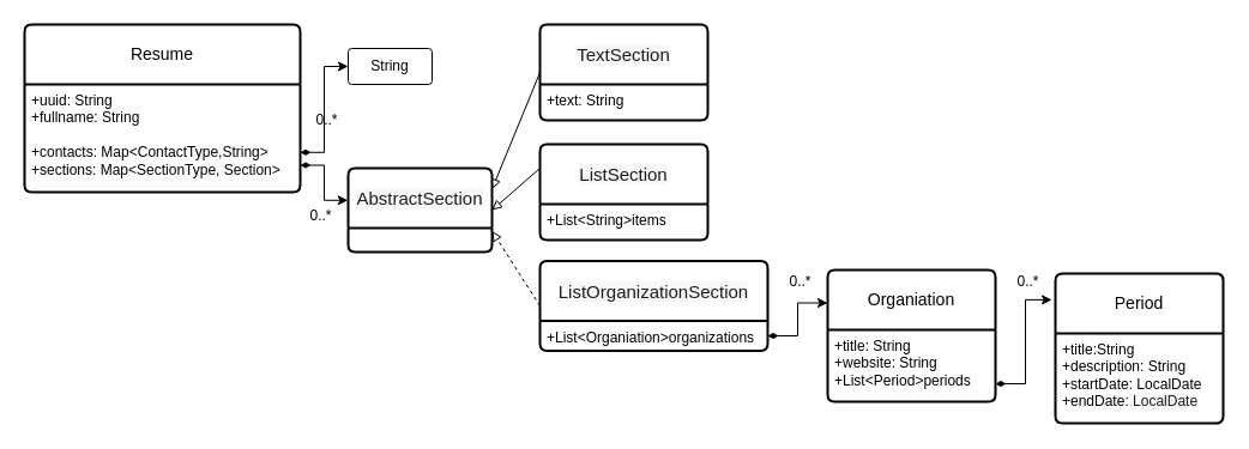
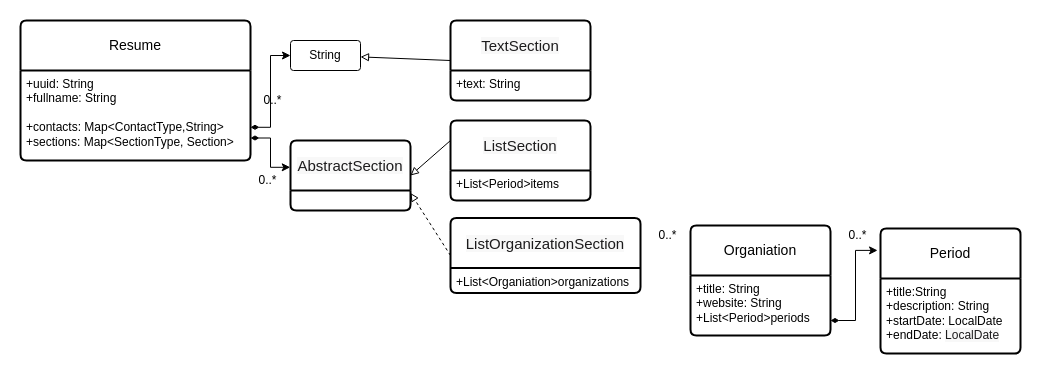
  <mxCell id="0" />
  <mxCell id="1" parent="0" />
  <mxCell id="2" value="Resume" style="swimlane;childLayout=stackLayout;horizontal=1;startSize=50;horizontalStack=0;rounded=1;fontSize=14;fontStyle=0;strokeWidth=2;resizeParent=0;resizeLast=1;shadow=0;dashed=0;align=center;arcSize=4;whiteSpace=wrap;html=1;" parent="1" vertex="1"><mxGeometry x="20" y="20" width="230" height="140" as="geometry" /></mxCell>
  <mxCell id="3" value="+uuid: String&lt;br&gt;+fullname: String&lt;br&gt;&lt;br&gt;+contacts: Map&amp;lt;ContactType,String&amp;gt;&lt;br&gt;+sections: Map&amp;lt;SectionType, Section&amp;gt;" style="align=left;strokeColor=none;fillColor=none;spacingLeft=4;fontSize=12;verticalAlign=top;resizable=0;rotatable=0;part=1;html=1;" parent="2" vertex="1"><mxGeometry y="50" width="230" height="90" as="geometry" /></mxCell>
- <mxCell id="4" style="rounded=0;orthogonalLoop=1;jettySize=auto;html=1;exitX=0;exitY=0.5;exitDx=0;exitDy=0;entryX=1;entryY=0.25;entryDx=0;entryDy=0;endArrow=block;endFill=0;" parent="1" source="5" target="10" edge="1"><mxGeometry relative="1" as="geometry" /></mxCell>
+ <mxCell id="4" style="rounded=0;orthogonalLoop=1;jettySize=auto;html=1;exitX=0;exitY=0.5;exitDx=0;exitDy=0;endArrow=block;endFill=0;" parent="1" source="5" target="7" edge="1"><mxGeometry relative="1" as="geometry" /></mxCell>
  <mxCell id="5" value="&lt;span style=&quot;box-sizing: inherit; color: rgb(29, 28, 29); font-family: Slack-Lato, Slack-Fractions, appleLogo, sans-serif; font-size: 15px; font-variant-ligatures: common-ligatures; text-align: left; background-color: rgb(248, 248, 248);&quot; data-stringify-type=&quot;bold&quot;&gt;TextSection&lt;/span&gt;" style="swimlane;childLayout=stackLayout;horizontal=1;startSize=50;horizontalStack=0;rounded=1;fontSize=14;fontStyle=0;strokeWidth=2;resizeParent=0;resizeLast=1;shadow=0;dashed=0;align=center;arcSize=4;whiteSpace=wrap;html=1;" parent="1" vertex="1"><mxGeometry x="450" y="20" width="140" height="80" as="geometry" /></mxCell>
  <mxCell id="6" value="+text: String" style="align=left;strokeColor=none;fillColor=none;spacingLeft=4;fontSize=12;verticalAlign=top;resizable=0;rotatable=0;part=1;html=1;" parent="5" vertex="1"><mxGeometry y="50" width="140" height="30" as="geometry" /></mxCell>
  <mxCell id="7" value="String" style="rounded=1;arcSize=10;whiteSpace=wrap;html=1;align=center;" parent="1" vertex="1"><mxGeometry x="290" y="40" width="70" height="30" as="geometry" /></mxCell>
  <mxCell id="8" style="edgeStyle=orthogonalEdgeStyle;rounded=0;orthogonalLoop=1;jettySize=auto;html=1;exitX=1;exitY=0.631;exitDx=0;exitDy=0;entryX=0;entryY=0.5;entryDx=0;entryDy=0;exitPerimeter=0;startArrow=diamondThin;startFill=1;" parent="1" source="3" target="7" edge="1"><mxGeometry relative="1" as="geometry" /></mxCell>
  <mxCell id="9" value="0..*" style="text;html=1;strokeColor=none;fillColor=none;align=center;verticalAlign=middle;whiteSpace=wrap;rounded=0;" parent="1" vertex="1"><mxGeometry x="255" y="90" width="35" height="20" as="geometry" /></mxCell>
  <mxCell id="10" value="&lt;span style=&quot;box-sizing: inherit; color: rgb(29, 28, 29); font-family: Slack-Lato, Slack-Fractions, appleLogo, sans-serif; font-size: 15px; font-variant-ligatures: common-ligatures; text-align: left; background-color: rgb(248, 248, 248);&quot; data-stringify-type=&quot;bold&quot;&gt;AbstractSection&lt;/span&gt;" style="swimlane;childLayout=stackLayout;horizontal=1;startSize=50;horizontalStack=0;rounded=1;fontSize=14;fontStyle=0;strokeWidth=2;resizeParent=0;resizeLast=1;shadow=0;dashed=0;align=center;arcSize=4;whiteSpace=wrap;html=1;" parent="1" vertex="1"><mxGeometry x="290" y="140" width="120" height="70" as="geometry" /></mxCell>
  <mxCell id="11" style="edgeStyle=orthogonalEdgeStyle;rounded=0;orthogonalLoop=1;jettySize=auto;html=1;exitX=1;exitY=0.75;exitDx=0;exitDy=0;entryX=-0.002;entryY=0.383;entryDx=0;entryDy=0;entryPerimeter=0;startArrow=diamondThin;startFill=1;" parent="1" source="3" target="10" edge="1"><mxGeometry relative="1" as="geometry" /></mxCell>
  <mxCell id="12" value="0..*" style="text;html=1;strokeColor=none;fillColor=none;align=center;verticalAlign=middle;whiteSpace=wrap;rounded=0;" parent="1" vertex="1"><mxGeometry x="250" y="170" width="35" height="20" as="geometry" /></mxCell>
  <mxCell id="13" style="rounded=0;orthogonalLoop=1;jettySize=auto;html=1;exitX=0;exitY=0.25;exitDx=0;exitDy=0;entryX=1;entryY=0.5;entryDx=0;entryDy=0;endArrow=block;endFill=0;" parent="1" source="14" target="10" edge="1"><mxGeometry relative="1" as="geometry" /></mxCell>
  <mxCell id="14" value="&lt;span style=&quot;box-sizing: inherit; color: rgb(29, 28, 29); font-family: Slack-Lato, Slack-Fractions, appleLogo, sans-serif; font-size: 15px; font-variant-ligatures: common-ligatures; text-align: left; background-color: rgb(248, 248, 248);&quot; data-stringify-type=&quot;bold&quot;&gt;ListSection&lt;/span&gt;" style="swimlane;childLayout=stackLayout;horizontal=1;startSize=50;horizontalStack=0;rounded=1;fontSize=14;fontStyle=0;strokeWidth=2;resizeParent=0;resizeLast=1;shadow=0;dashed=0;align=center;arcSize=4;whiteSpace=wrap;html=1;" parent="1" vertex="1"><mxGeometry x="450" y="120" width="140" height="80" as="geometry" /></mxCell>
- <mxCell id="15" value="+List&amp;lt;String&amp;gt;items" style="align=left;strokeColor=none;fillColor=none;spacingLeft=4;fontSize=12;verticalAlign=top;resizable=0;rotatable=0;part=1;html=1;" parent="14" vertex="1"><mxGeometry y="50" width="140" height="30" as="geometry" /></mxCell>
+ <mxCell id="15" value="+List&amp;lt;Period&amp;gt;items" style="align=left;strokeColor=none;fillColor=none;spacingLeft=4;fontSize=12;verticalAlign=top;resizable=0;rotatable=0;part=1;html=1;" parent="14" vertex="1"><mxGeometry y="50" width="140" height="30" as="geometry" /></mxCell>
  <mxCell id="16" value="Period" style="swimlane;childLayout=stackLayout;horizontal=1;startSize=50;horizontalStack=0;rounded=1;fontSize=14;fontStyle=0;strokeWidth=2;resizeParent=0;resizeLast=1;shadow=0;dashed=0;align=center;arcSize=4;whiteSpace=wrap;html=1;" parent="1" vertex="1"><mxGeometry x="880" y="228" width="140" height="125" as="geometry" /></mxCell>
  <mxCell id="17" value="+title:String&lt;br&gt;+description: String&lt;br&gt;+startDate:&amp;nbsp;LocalDate&lt;br&gt;&lt;font style=&quot;font-size: 12px;&quot;&gt;+endDate:&amp;nbsp;&lt;span style=&quot;box-sizing: inherit; color: rgb(29, 28, 29); font-family: Slack-Lato, Slack-Fractions, appleLogo, sans-serif; font-variant-ligatures: common-ligatures; background-color: rgb(248, 248, 248);&quot; data-stringify-type=&quot;bold&quot;&gt;LocalDate&lt;/span&gt;&lt;/font&gt;" style="align=left;strokeColor=none;fillColor=none;spacingLeft=4;fontSize=12;verticalAlign=top;resizable=0;rotatable=0;part=1;html=1;" parent="16" vertex="1"><mxGeometry y="50" width="140" height="75" as="geometry" /></mxCell>
  <mxCell id="18" value="Organiation" style="swimlane;childLayout=stackLayout;horizontal=1;startSize=50;horizontalStack=0;rounded=1;fontSize=14;fontStyle=0;strokeWidth=2;resizeParent=0;resizeLast=1;shadow=0;dashed=0;align=center;arcSize=4;whiteSpace=wrap;html=1;" vertex="1" parent="1"><mxGeometry x="690" y="225" width="140" height="110" as="geometry" /></mxCell>
  <mxCell id="19" value="+title: String&lt;br&gt;+website:&amp;nbsp;String&lt;br&gt;&lt;font style=&quot;font-size: 12px;&quot;&gt;+&lt;/font&gt;List&amp;lt;Period&amp;gt;periods" style="align=left;strokeColor=none;fillColor=none;spacingLeft=4;fontSize=12;verticalAlign=top;resizable=0;rotatable=0;part=1;html=1;" vertex="1" parent="18"><mxGeometry y="50" width="140" height="60" as="geometry" /></mxCell>
  <mxCell id="20" style="edgeStyle=orthogonalEdgeStyle;rounded=0;orthogonalLoop=1;jettySize=auto;html=1;exitX=1;exitY=0.75;exitDx=0;exitDy=0;entryX=-0.021;entryY=0.175;entryDx=0;entryDy=0;entryPerimeter=0;startArrow=diamondThin;startFill=1;" edge="1" parent="1" source="19" target="16"><mxGeometry relative="1" as="geometry" /></mxCell>
  <mxCell id="21" value="0..*" style="text;html=1;strokeColor=none;fillColor=none;align=center;verticalAlign=middle;whiteSpace=wrap;rounded=0;" vertex="1" parent="1"><mxGeometry x="840" y="225" width="35" height="20" as="geometry" /></mxCell>
  <mxCell id="22" style="rounded=0;orthogonalLoop=1;jettySize=auto;html=1;exitX=0;exitY=0.5;exitDx=0;exitDy=0;entryX=1;entryY=0.75;entryDx=0;entryDy=0;endArrow=block;endFill=0;dashed=1;" edge="1" parent="1" source="23" target="10"><mxGeometry relative="1" as="geometry" /></mxCell>
  <mxCell id="23" value="&lt;span style=&quot;box-sizing: inherit; color: rgb(29, 28, 29); font-family: Slack-Lato, Slack-Fractions, appleLogo, sans-serif; font-size: 15px; font-variant-ligatures: common-ligatures; text-align: left; background-color: rgb(248, 248, 248);&quot; data-stringify-type=&quot;bold&quot;&gt;ListOrganizationSection&lt;/span&gt;" style="swimlane;childLayout=stackLayout;horizontal=1;startSize=50;horizontalStack=0;rounded=1;fontSize=14;fontStyle=0;strokeWidth=2;resizeParent=0;resizeLast=1;shadow=0;dashed=0;align=center;arcSize=4;whiteSpace=wrap;html=1;" vertex="1" parent="1"><mxGeometry x="450" y="217.5" width="190" height="75" as="geometry" /></mxCell>
  <mxCell id="24" value="+List&amp;lt;Organiation&amp;gt;organizations" style="align=left;strokeColor=none;fillColor=none;spacingLeft=4;fontSize=12;verticalAlign=top;resizable=0;rotatable=0;part=1;html=1;" vertex="1" parent="23"><mxGeometry y="50" width="190" height="25" as="geometry" /></mxCell>
- <mxCell id="25" style="edgeStyle=orthogonalEdgeStyle;rounded=0;orthogonalLoop=1;jettySize=auto;html=1;exitX=1;exitY=0.5;exitDx=0;exitDy=0;entryX=0;entryY=0.25;entryDx=0;entryDy=0;startArrow=diamondThin;startFill=1;" edge="1" parent="1" source="24" target="18"><mxGeometry relative="1" as="geometry" /></mxCell>
  <mxCell id="26" value="0..*" style="text;html=1;strokeColor=none;fillColor=none;align=center;verticalAlign=middle;whiteSpace=wrap;rounded=0;" vertex="1" parent="1"><mxGeometry x="650" y="225" width="35" height="20" as="geometry" /></mxCell>
